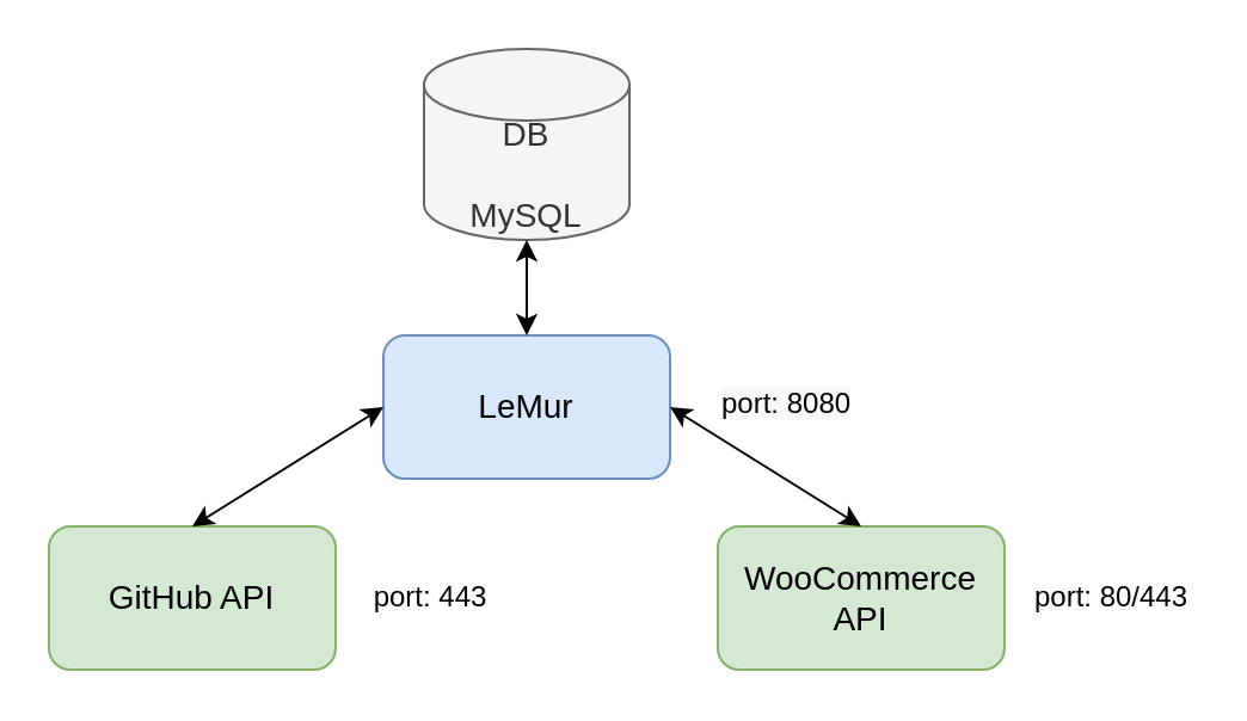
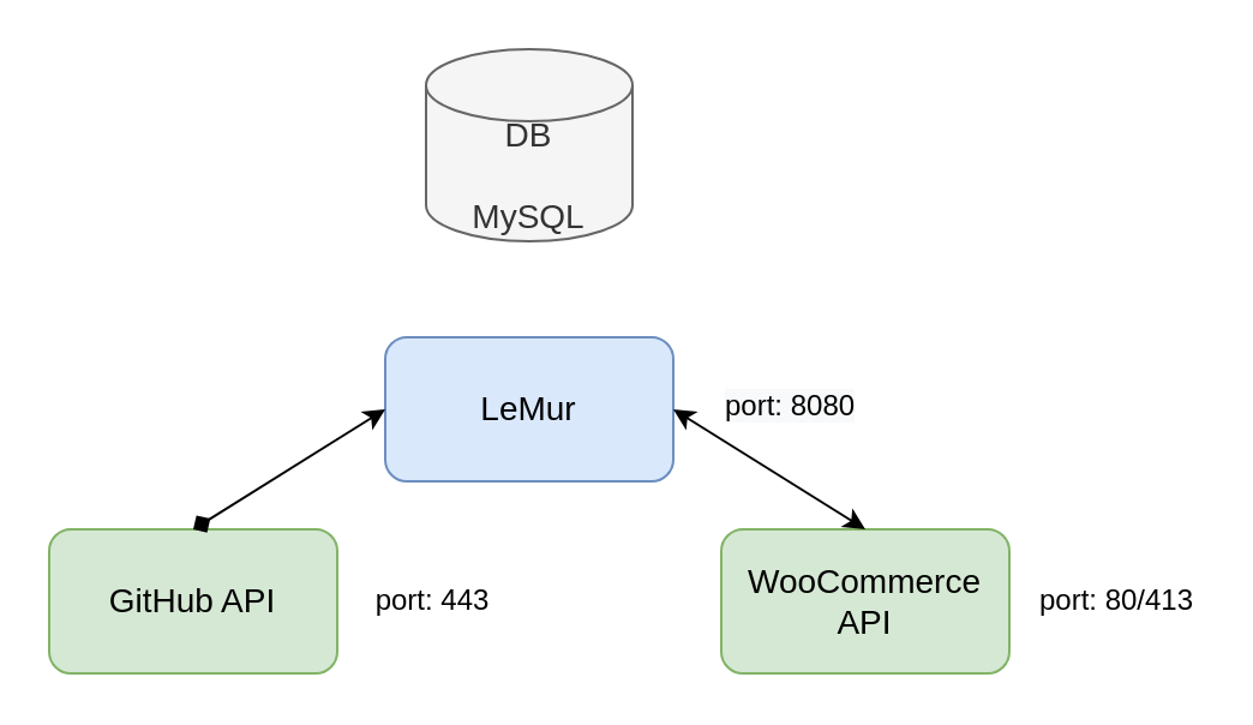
  <mxCell id="0" />
  <mxCell id="1" parent="0" />
  <mxCell id="2" value="&lt;font style=&quot;font-size: 14px&quot;&gt;WooCommerce&lt;br&gt;API&lt;br&gt;&lt;/font&gt;" style="rounded=1;whiteSpace=wrap;html=1;fillColor=#d5e8d4;strokeColor=#82b366;" parent="1" vertex="1"><mxGeometry x="300" y="220" width="120" height="60" as="geometry" /></mxCell>
  <mxCell id="3" value="&lt;font style=&quot;font-size: 14px&quot;&gt;LeMur&lt;/font&gt;" style="rounded=1;whiteSpace=wrap;html=1;fillColor=#dae8fc;strokeColor=#6c8ebf;" parent="1" vertex="1"><mxGeometry x="160" width="120" height="60" as="geometry" y="140" /></mxCell>
  <mxCell id="4" value="&lt;font style=&quot;font-size: 14px&quot;&gt;GitHub API&lt;/font&gt;" style="rounded=1;whiteSpace=wrap;html=1;fillColor=#d5e8d4;strokeColor=#82b366;" parent="1" vertex="1"><mxGeometry x="20" y="220" width="120" height="60" as="geometry" /></mxCell>
  <mxCell id="5" value="&lt;font style=&quot;font-size: 14px&quot;&gt;&lt;font style=&quot;font-size: 14px&quot;&gt;DB&lt;br&gt;&lt;/font&gt;&lt;br&gt;MySQL&lt;/font&gt;" style="shape=cylinder3;whiteSpace=wrap;html=1;boundedLbl=1;backgroundOutline=1;size=15;direction=east;fillColor=#f5f5f5;strokeColor=#666666;fontColor=#333333;" parent="1" vertex="1"><mxGeometry x="177" y="20" width="86" height="80" as="geometry" /></mxCell>
- <mxCell id="6" value="" style="endArrow=classic;html=1;strokeWidth=1;entryX=0.5;entryY=1;entryDx=0;entryDy=0;entryPerimeter=0;startArrow=classic;startFill=1;" parent="1" source="3" target="5" edge="1"><mxGeometry width="50" height="50" relative="1" as="geometry"><mxPoint x="190" y="270" as="sourcePoint" /><mxPoint x="240" y="220" as="targetPoint" /></mxGeometry></mxCell>
- <mxCell id="7" value="" style="endArrow=classic;html=1;strokeWidth=1;entryX=0.5;entryY=0;entryDx=0;entryDy=0;exitX=0;exitY=0.5;exitDx=0;exitDy=0;startArrow=classic;startFill=1;" parent="1" source="3" target="4" edge="1"><mxGeometry width="50" height="50" relative="1" as="geometry"><mxPoint x="190" y="270" as="sourcePoint" /><mxPoint x="240" y="220" as="targetPoint" /></mxGeometry></mxCell>
+ <mxCell id="7" value="" style="endArrow=diamond;html=1;strokeWidth=1;entryX=0.5;entryY=0;entryDx=0;entryDy=0;exitX=0;exitY=0.5;exitDx=0;exitDy=0;startArrow=classic;startFill=1;" parent="1" source="3" target="4" edge="1"><mxGeometry width="50" height="50" relative="1" as="geometry"><mxPoint x="190" y="270" as="sourcePoint" /><mxPoint x="240" y="220" as="targetPoint" /></mxGeometry></mxCell>
  <mxCell id="8" value="" style="endArrow=classic;startArrow=classic;html=1;strokeWidth=1;entryX=0.5;entryY=0;entryDx=0;entryDy=0;exitX=1;exitY=0.5;exitDx=0;exitDy=0;" parent="1" source="3" target="2" edge="1"><mxGeometry width="50" height="50" relative="1" as="geometry"><mxPoint x="190" y="270" as="sourcePoint" /><mxPoint x="240" y="220" as="targetPoint" /></mxGeometry></mxCell>
- <mxCell id="9" value="port: 80/443" style="text;html=1;strokeColor=none;fillColor=none;align=center;verticalAlign=middle;whiteSpace=wrap;rounded=0;" parent="1" vertex="1"><mxGeometry x="430" y="240" width="70" height="20" as="geometry" /></mxCell>
+ <mxCell id="9" value="port: 80/413" style="text;html=1;strokeColor=none;fillColor=none;align=center;verticalAlign=middle;whiteSpace=wrap;rounded=0;" parent="1" vertex="1"><mxGeometry x="430" y="240" width="70" height="20" as="geometry" /></mxCell>
  <mxCell id="10" value="&lt;span style=&quot;color: rgb(0 , 0 , 0) ; font-family: &amp;#34;helvetica&amp;#34; ; font-size: 12px ; font-style: normal ; font-weight: 400 ; letter-spacing: normal ; text-align: center ; text-indent: 0px ; text-transform: none ; word-spacing: 0px ; background-color: rgb(248 , 249 , 250) ; display: inline ; float: none&quot;&gt;port: 8080&lt;/span&gt;" style="text;whiteSpace=wrap;html=1;" parent="1" vertex="1"><mxGeometry x="300" y="155" width="80" height="30" as="geometry" /></mxCell>
  <mxCell id="11" value="port: 443" style="text;html=1;strokeColor=none;fillColor=none;align=center;verticalAlign=middle;whiteSpace=wrap;rounded=0;" vertex="1" parent="1"><mxGeometry x="150" y="240" width="60" height="20" as="geometry" /></mxCell>
